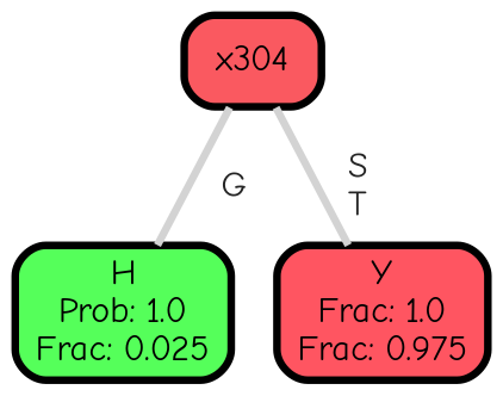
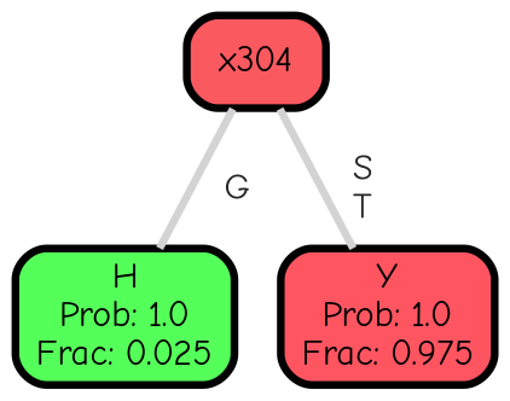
  graph {
    ranksep="0 equally"
    splines=straight
    fontname="Comic Neue"
    node [color=black fontcolor=black fontname="Comic Neue" penwidth=3 shape=box style="filled, rounded"]
    edge [color=lightgray fontcolor=grey14 fontname="Comic Neue" fontweight=bold penwidth=3]
    n1 [fillcolor="#55ff5a" label="H\nProb: 1.0\nFrac: 0.025"]
    n2 [fillcolor="#fa5960" label=x304]
-   n3 [fillcolor="#ff5561" label="Y\nFrac: 1.0\nFrac: 0.975"]
+   n3 [fillcolor="#ff5561" label="Y\nProb: 1.0\nFrac: 0.975"]
    subgraph sub_1 {
      rank=same
    }
    n2 -- n1 [label=" G"]
    n2 -- n3 [label=" S\n T"]
  }
